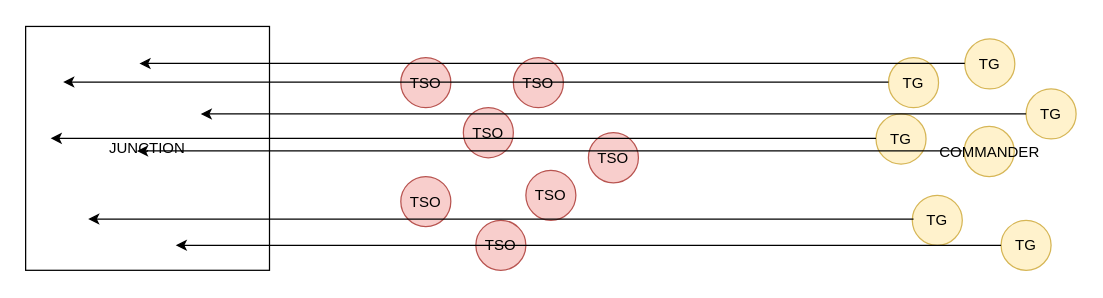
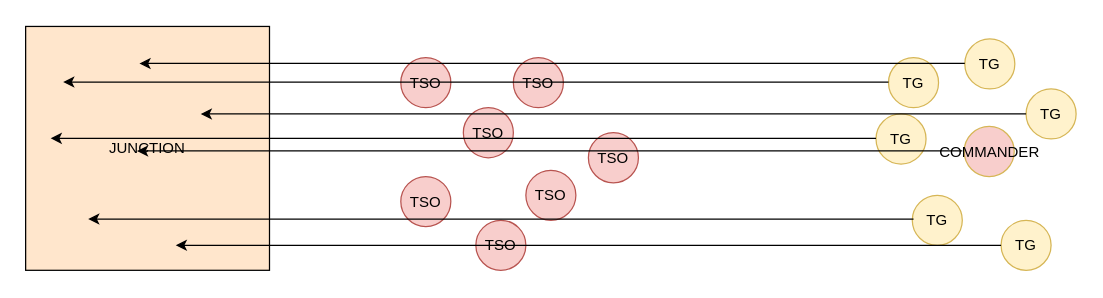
  <mxCell id="0" />
  <mxCell id="1" parent="0" />
- <mxCell id="2" value="COMMANDER" style="ellipse;whiteSpace=wrap;html=1;aspect=fixed;fillColor=#fff2cc;strokeColor=#d6b656;" parent="1" vertex="1"><mxGeometry x="770.5" y="100.5" width="40" height="40" as="geometry" /></mxCell>
+ <mxCell id="2" value="COMMANDER" style="ellipse;whiteSpace=wrap;html=1;aspect=fixed;fillColor=#f8cecc;strokeColor=#d6b656;" parent="1" vertex="1"><mxGeometry x="770.5" y="100.5" width="40" height="40" as="geometry" /></mxCell>
  <mxCell id="3" value="TSO" style="ellipse;whiteSpace=wrap;html=1;aspect=fixed;fillColor=#f8cecc;strokeColor=#b85450;" parent="1" vertex="1"><mxGeometry x="320" y="140.5" width="40" height="40" as="geometry" /></mxCell>
  <mxCell id="4" value="TSO" style="ellipse;whiteSpace=wrap;html=1;aspect=fixed;fillColor=#f8cecc;strokeColor=#b85450;" parent="1" vertex="1"><mxGeometry x="410" y="45.5" width="40" height="40" as="geometry" /></mxCell>
  <mxCell id="5" value="TG" style="ellipse;whiteSpace=wrap;html=1;aspect=fixed;fillColor=#fff2cc;strokeColor=#d6b656;" parent="1" vertex="1"><mxGeometry x="729" y="155.5" width="40" height="40" as="geometry" /></mxCell>
  <mxCell id="6" value="TG" style="ellipse;whiteSpace=wrap;html=1;aspect=fixed;fillColor=#fff2cc;strokeColor=#d6b656;" parent="1" vertex="1"><mxGeometry x="700" y="90.5" width="40" height="40" as="geometry" /></mxCell>
  <mxCell id="7" value="TSO" style="ellipse;whiteSpace=wrap;html=1;aspect=fixed;fillColor=#f8cecc;strokeColor=#b85450;" parent="1" vertex="1"><mxGeometry x="420" y="135.5" width="40" height="40" as="geometry" /></mxCell>
  <mxCell id="8" value="TSO" style="ellipse;whiteSpace=wrap;html=1;aspect=fixed;fillColor=#f8cecc;strokeColor=#b85450;" parent="1" vertex="1"><mxGeometry x="470" y="105.5" width="40" height="40" as="geometry" /></mxCell>
  <mxCell id="9" value="TSO" style="ellipse;whiteSpace=wrap;html=1;aspect=fixed;fillColor=#f8cecc;strokeColor=#b85450;" parent="1" vertex="1"><mxGeometry x="370" y="85.5" width="40" height="40" as="geometry" /></mxCell>
  <mxCell id="10" value="TG" style="ellipse;whiteSpace=wrap;html=1;aspect=fixed;fillColor=#fff2cc;strokeColor=#d6b656;" parent="1" vertex="1"><mxGeometry x="820" y="70.5" width="40" height="40" as="geometry" /></mxCell>
  <mxCell id="11" value="TG" style="ellipse;whiteSpace=wrap;html=1;aspect=fixed;fillColor=#fff2cc;strokeColor=#d6b656;" parent="1" vertex="1"><mxGeometry x="800" y="175.5" width="40" height="40" as="geometry" /></mxCell>
  <mxCell id="12" value="TG" style="ellipse;whiteSpace=wrap;html=1;aspect=fixed;fillColor=#fff2cc;strokeColor=#d6b656;" parent="1" vertex="1"><mxGeometry x="771" y="30.5" width="40" height="40" as="geometry" /></mxCell>
  <mxCell id="13" value="TG" style="ellipse;whiteSpace=wrap;html=1;aspect=fixed;fillColor=#fff2cc;strokeColor=#d6b656;" parent="1" vertex="1"><mxGeometry x="710" y="45.5" width="40" height="40" as="geometry" /></mxCell>
  <mxCell id="14" value="TSO" style="ellipse;whiteSpace=wrap;html=1;aspect=fixed;fillColor=#f8cecc;strokeColor=#b85450;" vertex="1" parent="1"><mxGeometry x="320" y="45.5" width="40" height="40" as="geometry" /></mxCell>
  <mxCell id="15" value="TSO" style="ellipse;whiteSpace=wrap;html=1;aspect=fixed;fillColor=#f8cecc;strokeColor=#b85450;" vertex="1" parent="1"><mxGeometry x="380" y="175.5" width="40" height="40" as="geometry" /></mxCell>
- <mxCell id="16" value="JUNCTION" style="whiteSpace=wrap;html=1;aspect=fixed;" vertex="1" parent="1"><mxGeometry x="20" y="20.5" width="195" height="195" as="geometry" /></mxCell>
+ <mxCell id="16" value="JUNCTION" style="whiteSpace=wrap;html=1;aspect=fixed;fillColor=#ffe6cc;" vertex="1" parent="1"><mxGeometry x="20" y="20.5" width="195" height="195" as="geometry" /></mxCell>
  <mxCell id="17" value="" style="endArrow=classic;html=1;rounded=0;" edge="1" parent="1"><mxGeometry width="50" height="50" relative="1" as="geometry"><mxPoint x="710" y="65" as="sourcePoint" /><mxPoint x="50" y="65" as="targetPoint" /></mxGeometry></mxCell>
  <mxCell id="18" value="" style="endArrow=classic;html=1;rounded=0;" edge="1" parent="1"><mxGeometry width="50" height="50" relative="1" as="geometry"><mxPoint x="700" y="110" as="sourcePoint" /><mxPoint x="40" y="110" as="targetPoint" /></mxGeometry></mxCell>
  <mxCell id="19" value="" style="endArrow=classic;html=1;rounded=0;" edge="1" parent="1"><mxGeometry width="50" height="50" relative="1" as="geometry"><mxPoint x="730" y="174.5" as="sourcePoint" /><mxPoint x="70" y="174.5" as="targetPoint" /></mxGeometry></mxCell>
  <mxCell id="20" value="" style="endArrow=classic;html=1;rounded=0;" edge="1" parent="1"><mxGeometry width="50" height="50" relative="1" as="geometry"><mxPoint x="771" y="50.08" as="sourcePoint" /><mxPoint x="111" y="50.08" as="targetPoint" /></mxGeometry></mxCell>
  <mxCell id="21" value="" style="endArrow=classic;html=1;rounded=0;" edge="1" parent="1"><mxGeometry width="50" height="50" relative="1" as="geometry"><mxPoint x="820" y="90.5" as="sourcePoint" /><mxPoint x="160" y="90.5" as="targetPoint" /></mxGeometry></mxCell>
  <mxCell id="22" value="" style="endArrow=classic;html=1;rounded=0;" edge="1" parent="1"><mxGeometry width="50" height="50" relative="1" as="geometry"><mxPoint x="800" y="195.5" as="sourcePoint" /><mxPoint x="140" y="195.5" as="targetPoint" /></mxGeometry></mxCell>
  <mxCell id="23" value="" style="endArrow=classic;html=1;rounded=0;" edge="1" parent="1"><mxGeometry width="50" height="50" relative="1" as="geometry"><mxPoint x="769" y="120.08" as="sourcePoint" /><mxPoint x="109" y="120.08" as="targetPoint" /></mxGeometry></mxCell>
